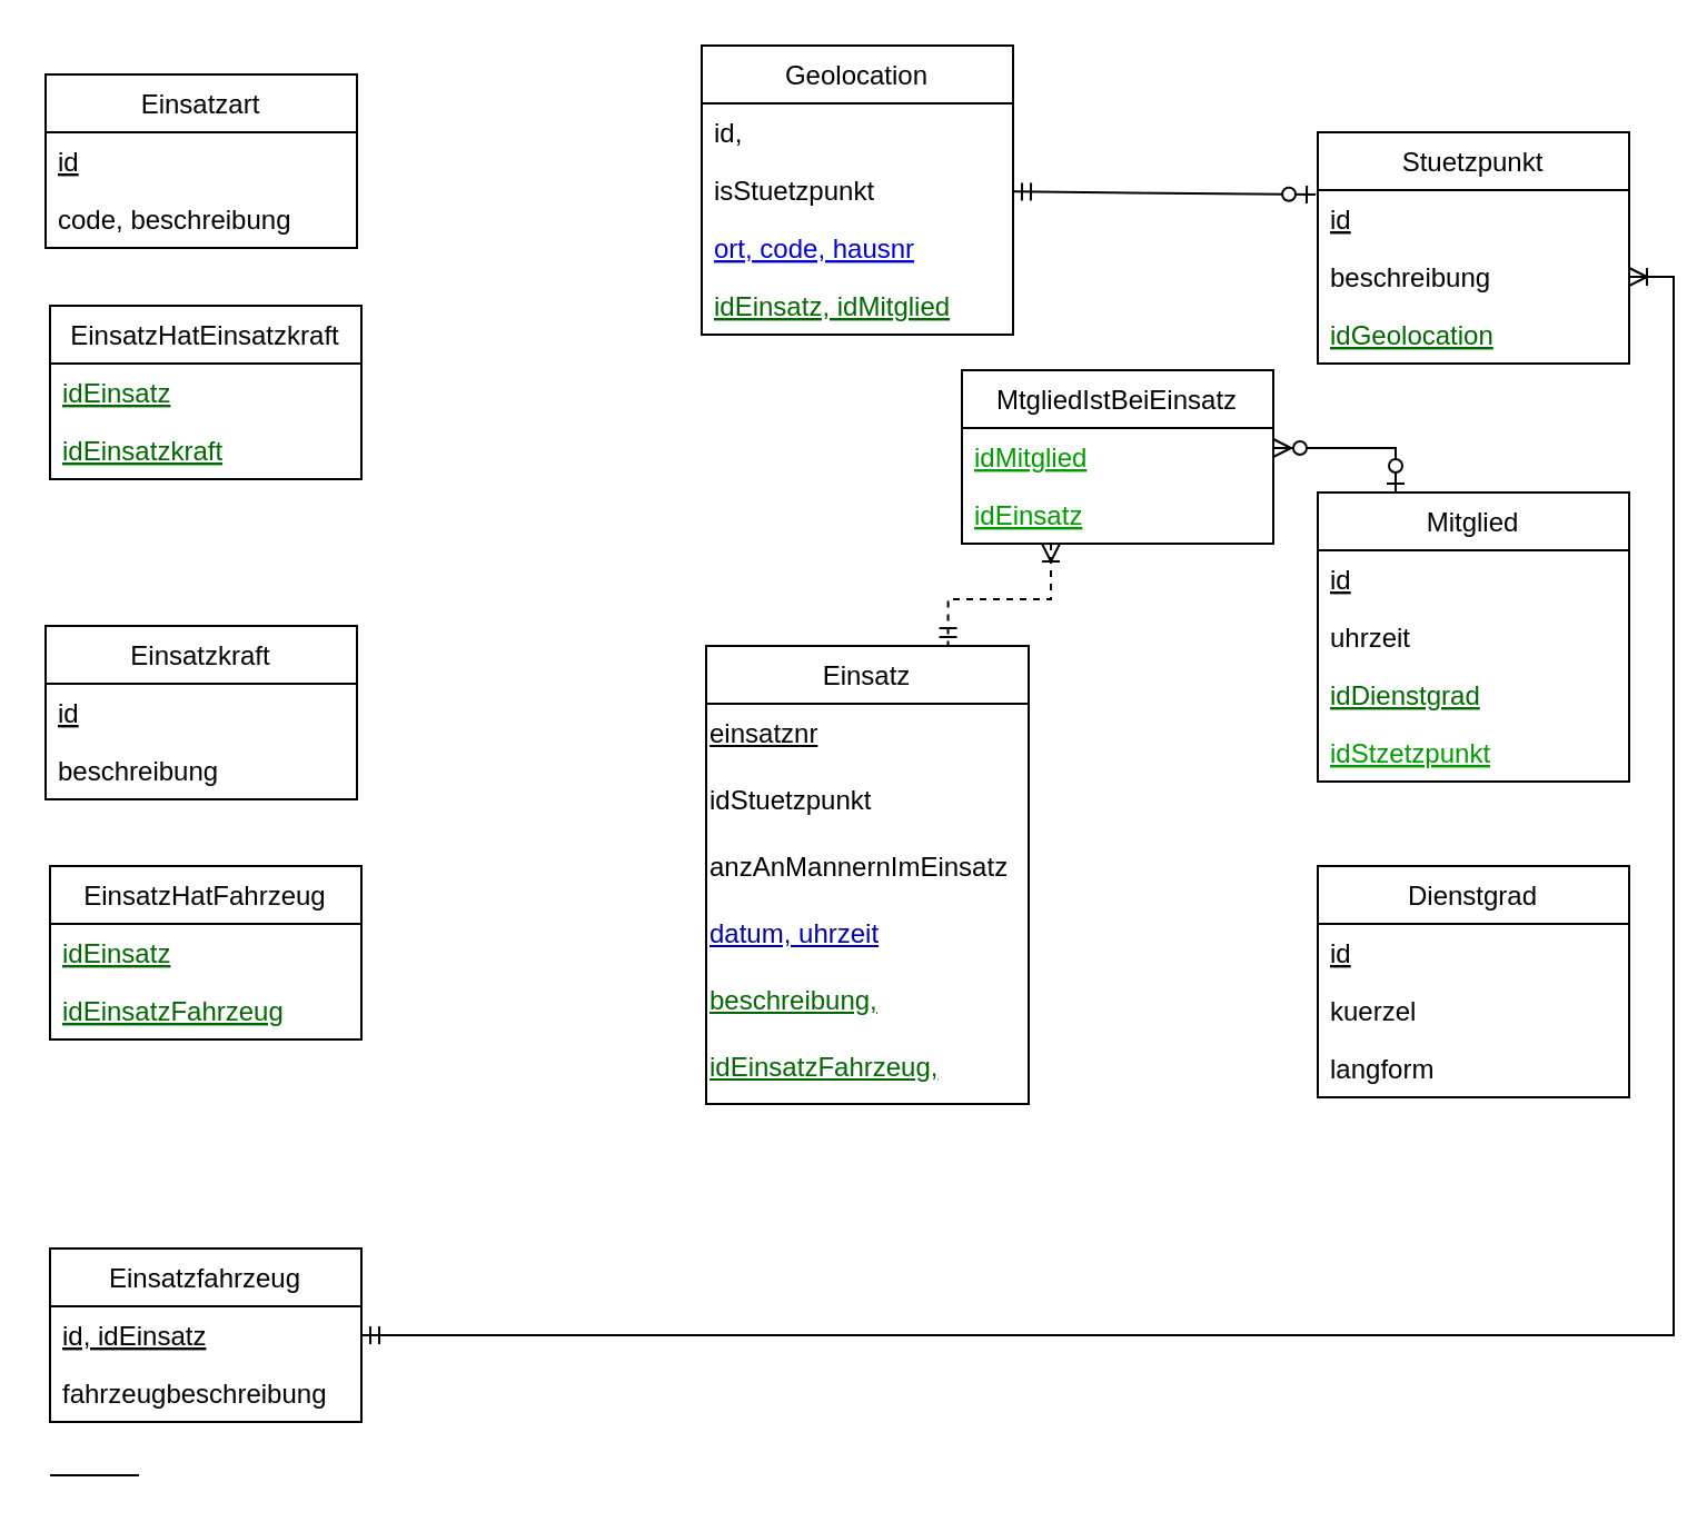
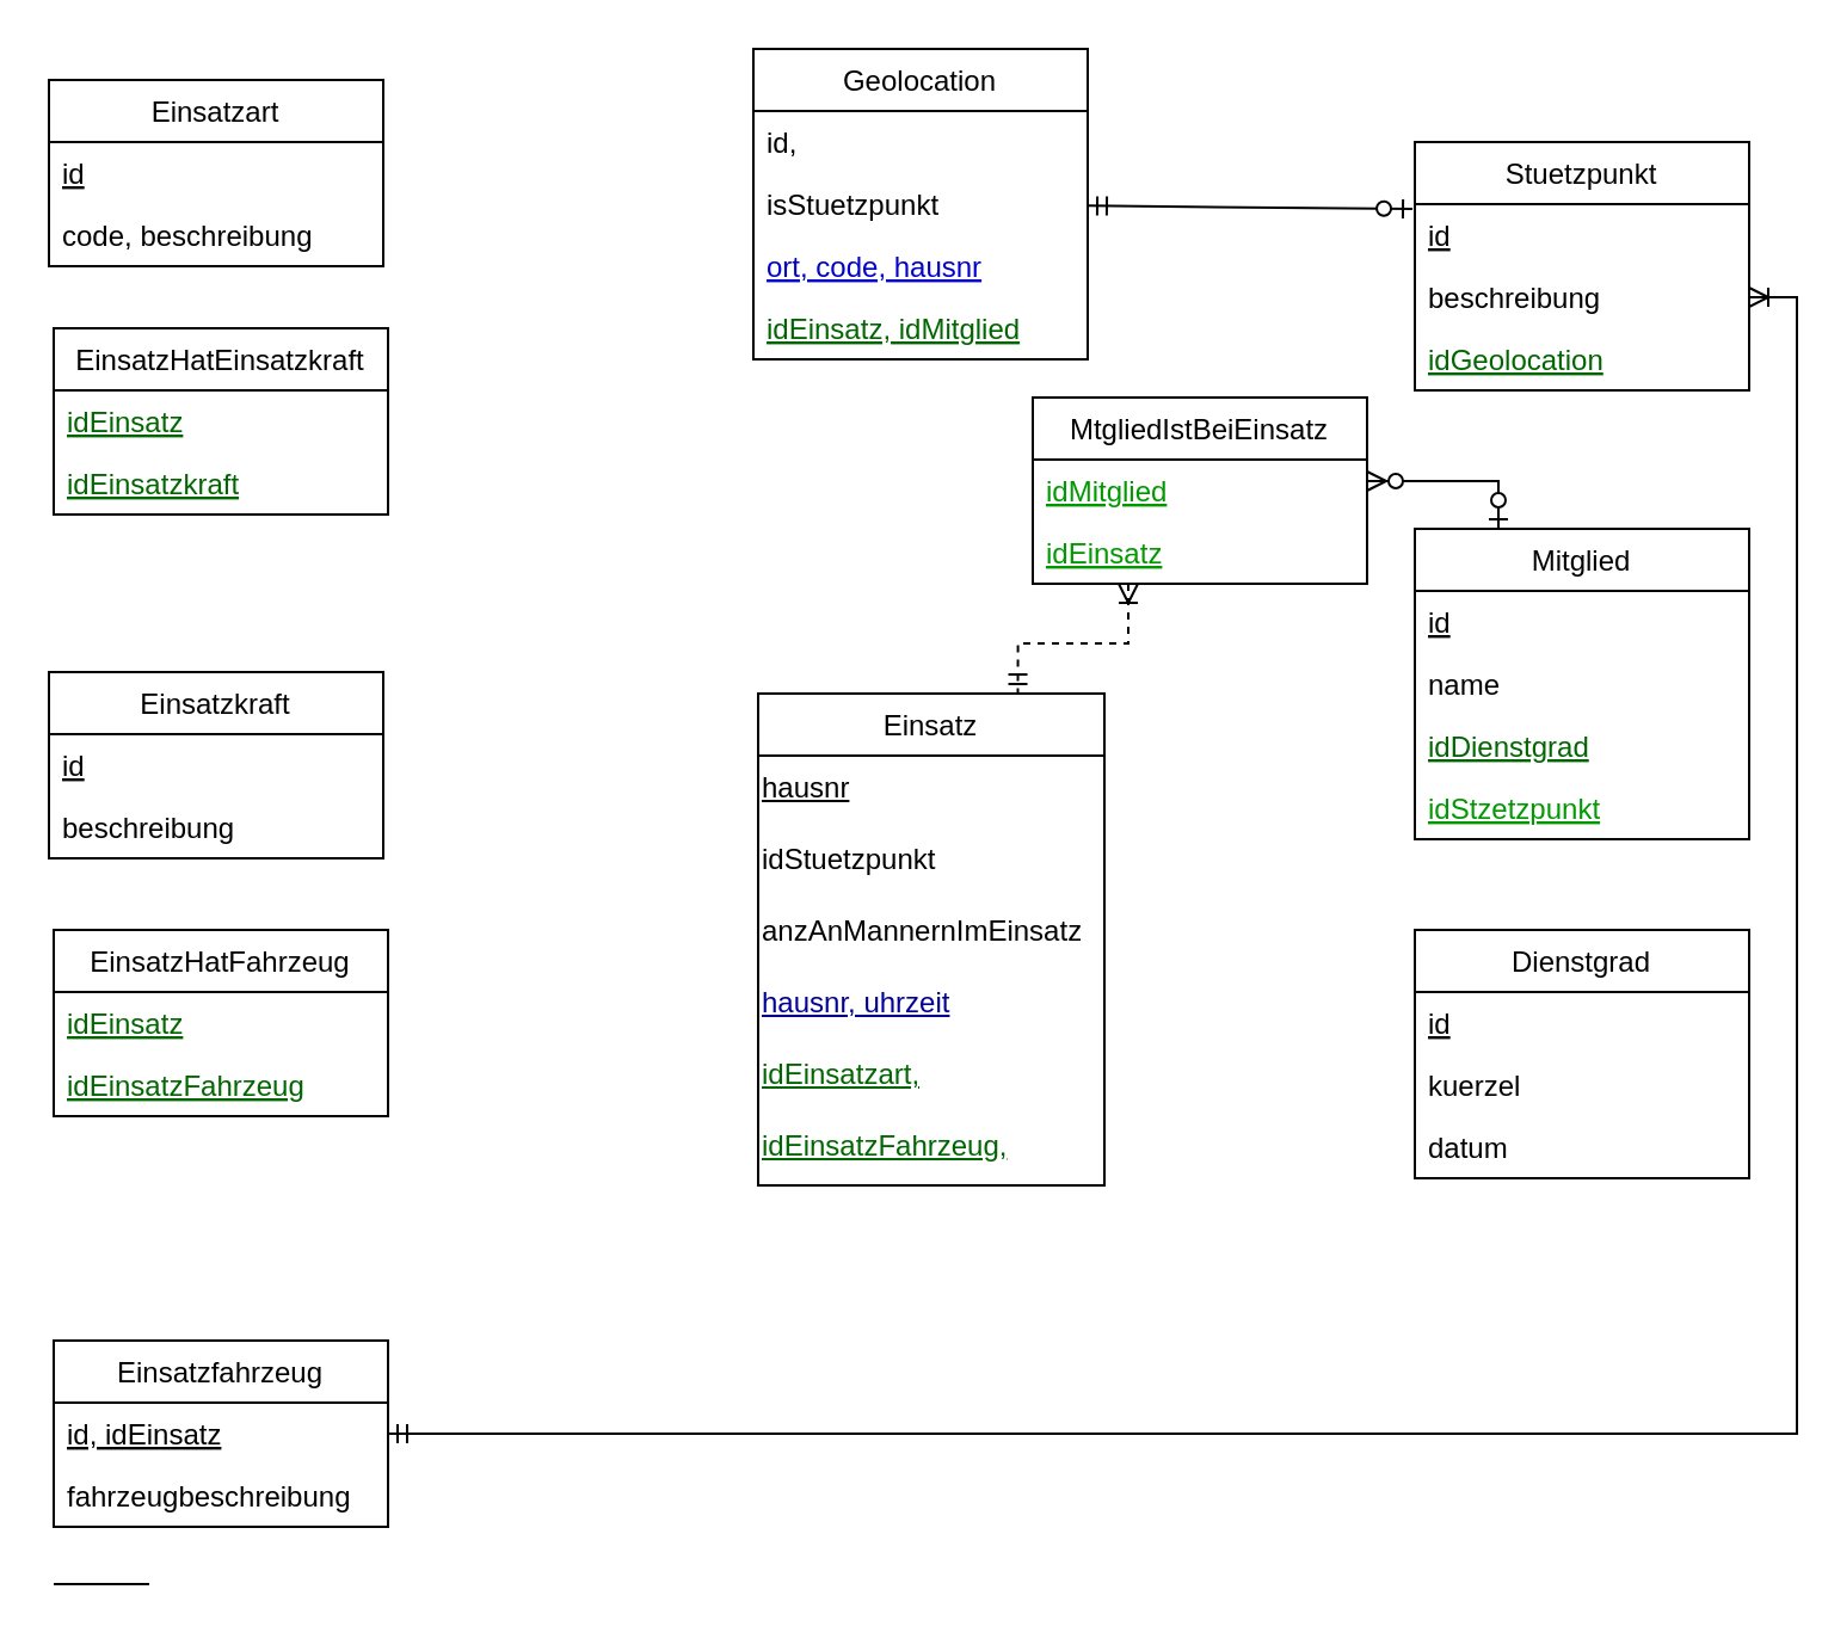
  <mxCell id="0" />
  <mxCell id="1" parent="0" />
  <mxCell id="2" value="Einsatzfahrzeug" parent="1" style="swimlane;fontStyle=0;childLayout=stackLayout;horizontal=1;startSize=26;fillColor=none;horizontalStack=0;resizeParent=1;resizeParentMax=0;resizeLast=0;collapsible=1;marginBottom=0;" vertex="1"><mxGeometry as="geometry" y="561" x="22" height="78" width="140" /></mxCell>
  <mxCell id="3" value="id, idEinsatz" parent="2" style="text;strokeColor=none;fillColor=none;align=left;verticalAlign=top;spacingLeft=4;spacingRight=4;overflow=hidden;rotatable=0;points=[[0,0.5],[1,0.5]];portConstraint=eastwest;fontStyle=4" vertex="1"><mxGeometry as="geometry" y="26" height="26" width="140" /></mxCell>
  <mxCell id="4" value="fahrzeugbeschreibung" parent="2" style="text;strokeColor=none;fillColor=none;align=left;verticalAlign=top;spacingLeft=4;spacingRight=4;overflow=hidden;rotatable=0;points=[[0,0.5],[1,0.5]];portConstraint=eastwest;" vertex="1"><mxGeometry as="geometry" y="52" height="26" width="140" /></mxCell>
  <mxCell id="5" value="Stuetzpunkt" parent="1" style="swimlane;fontStyle=0;childLayout=stackLayout;horizontal=1;startSize=26;fillColor=none;horizontalStack=0;resizeParent=1;resizeParentMax=0;resizeLast=0;collapsible=1;marginBottom=0;" vertex="1"><mxGeometry as="geometry" y="59" x="592" height="104" width="140" /></mxCell>
  <mxCell id="6" value="id" parent="5" style="text;strokeColor=none;fillColor=none;align=left;verticalAlign=top;spacingLeft=4;spacingRight=4;overflow=hidden;rotatable=0;points=[[0,0.5],[1,0.5]];portConstraint=eastwest;fontStyle=4" vertex="1"><mxGeometry as="geometry" y="26" height="26" width="140" /></mxCell>
  <mxCell id="7" value="beschreibung" parent="5" style="text;strokeColor=none;fillColor=none;align=left;verticalAlign=top;spacingLeft=4;spacingRight=4;overflow=hidden;rotatable=0;points=[[0,0.5],[1,0.5]];portConstraint=eastwest;" vertex="1"><mxGeometry as="geometry" y="52" height="26" width="140" /></mxCell>
  <mxCell id="8" value="idGeolocation" parent="5" style="text;strokeColor=none;fillColor=none;align=left;verticalAlign=top;spacingLeft=4;spacingRight=4;overflow=hidden;rotatable=0;points=[[0,0.5],[1,0.5]];portConstraint=eastwest;fontColor=#006600;fontStyle=4" vertex="1"><mxGeometry as="geometry" y="78" height="26" width="140" /></mxCell>
  <mxCell id="9" value="Einsatz" parent="1" style="swimlane;fontStyle=0;childLayout=stackLayout;horizontal=1;startSize=26;fillColor=none;horizontalStack=0;resizeParent=1;resizeParentMax=0;resizeLast=0;collapsible=1;marginBottom=0;" vertex="1"><mxGeometry as="geometry" y="290" x="317" height="206" width="145" /></mxCell>
- <mxCell id="10" value="&lt;u&gt;einsatznr&lt;/u&gt;" parent="9" style="text;html=1;" vertex="1"><mxGeometry as="geometry" y="26" height="30" width="145" /></mxCell>
+ <mxCell id="10" value="&lt;u&gt;hausnr&lt;/u&gt;" parent="9" style="text;html=1;" vertex="1"><mxGeometry as="geometry" y="26" height="30" width="145" /></mxCell>
  <mxCell id="11" value="idStuetzpunkt" parent="9" style="text;html=1;" vertex="1"><mxGeometry as="geometry" y="56" height="30" width="145" /></mxCell>
  <mxCell id="12" value="anzAnMannernImEinsatz" parent="9" style="text;html=1;" vertex="1"><mxGeometry as="geometry" y="86" height="30" width="145" /></mxCell>
- <mxCell id="13" value="&lt;font color=&quot;#000099&quot;&gt;&lt;u&gt;datum, uhrzeit&lt;/u&gt;&lt;/font&gt;" parent="9" style="text;html=1;" vertex="1"><mxGeometry as="geometry" y="116" height="30" width="145" /></mxCell>
- <mxCell id="14" value="&lt;font color=&quot;#006600&quot;&gt;&lt;u&gt;beschreibung,&lt;/u&gt;&lt;/font&gt;" parent="9" style="text;html=1;" vertex="1"><mxGeometry as="geometry" y="146" height="30" width="145" /></mxCell>
+ <mxCell id="13" value="&lt;font color=&quot;#000099&quot;&gt;&lt;u&gt;hausnr, uhrzeit&lt;/u&gt;&lt;/font&gt;" parent="9" style="text;html=1;" vertex="1"><mxGeometry as="geometry" y="116" height="30" width="145" /></mxCell>
+ <mxCell id="14" value="&lt;font color=&quot;#006600&quot;&gt;&lt;u&gt;idEinsatzart,&lt;/u&gt;&lt;/font&gt;" parent="9" style="text;html=1;" vertex="1"><mxGeometry as="geometry" y="146" height="30" width="145" /></mxCell>
  <mxCell id="15" value="&lt;font color=&quot;#006600&quot;&gt;&lt;u&gt;idEinsatzFahrzeug,&lt;/u&gt;&lt;/font&gt;" parent="9" style="text;html=1;" vertex="1"><mxGeometry as="geometry" y="176" height="30" width="145" /></mxCell>
  <mxCell id="16" parent="1" edge="1" target="6" source="17" style="rounded=0;orthogonalLoop=1;jettySize=auto;html=1;entryX=-0.007;entryY=0.077;entryDx=0;entryDy=0;entryPerimeter=0;startArrow=ERmandOne;startFill=0;endArrow=ERzeroToOne;endFill=1;"><mxGeometry as="geometry" relative="1" /></mxCell>
  <mxCell id="17" value="Geolocation" parent="1" style="swimlane;fontStyle=0;childLayout=stackLayout;horizontal=1;startSize=26;fillColor=none;horizontalStack=0;resizeParent=1;resizeParentMax=0;resizeLast=0;collapsible=1;marginBottom=0;" vertex="1"><mxGeometry as="geometry" y="20" x="315" height="130" width="140" /></mxCell>
  <mxCell id="18" value="id,&#10;" parent="17" style="text;strokeColor=none;fillColor=none;align=left;verticalAlign=top;spacingLeft=4;spacingRight=4;overflow=hidden;rotatable=0;points=[[0,0.5],[1,0.5]];portConstraint=eastwest;fontStyle=0" vertex="1"><mxGeometry as="geometry" y="26" height="26" width="140" /></mxCell>
  <mxCell id="19" value=" isStuetzpunkt" parent="17" style="text;strokeColor=none;fillColor=none;align=left;verticalAlign=top;spacingLeft=4;spacingRight=4;overflow=hidden;rotatable=0;points=[[0,0.5],[1,0.5]];portConstraint=eastwest;fontStyle=0" vertex="1"><mxGeometry as="geometry" y="52" height="26" width="140" /></mxCell>
  <mxCell id="20" value="ort, code, hausnr" parent="17" style="text;strokeColor=none;fillColor=none;align=left;verticalAlign=top;spacingLeft=4;spacingRight=4;overflow=hidden;rotatable=0;points=[[0,0.5],[1,0.5]];portConstraint=eastwest;fontColor=#0000CC;fontStyle=4" vertex="1"><mxGeometry as="geometry" y="78" height="26" width="140" /></mxCell>
  <mxCell id="21" value="idEinsatz, idMitglied" parent="17" style="text;strokeColor=none;fillColor=none;align=left;verticalAlign=top;spacingLeft=4;spacingRight=4;overflow=hidden;rotatable=0;points=[[0,0.5],[1,0.5]];portConstraint=eastwest;fontColor=#006600;fontStyle=4" vertex="1"><mxGeometry as="geometry" y="104" height="26" width="140" /></mxCell>
  <mxCell id="22" value="Einsatzkraft" parent="1" style="swimlane;fontStyle=0;childLayout=stackLayout;horizontal=1;startSize=26;fillColor=none;horizontalStack=0;resizeParent=1;resizeParentMax=0;resizeLast=0;collapsible=1;marginBottom=0;" vertex="1"><mxGeometry as="geometry" y="281" x="20" height="78" width="140" /></mxCell>
  <mxCell id="23" value="id" parent="22" style="text;strokeColor=none;fillColor=none;align=left;verticalAlign=top;spacingLeft=4;spacingRight=4;overflow=hidden;rotatable=0;points=[[0,0.5],[1,0.5]];portConstraint=eastwest;fontStyle=4" vertex="1"><mxGeometry as="geometry" y="26" height="26" width="140" /></mxCell>
  <mxCell id="24" value="beschreibung" parent="22" style="text;strokeColor=none;fillColor=none;align=left;verticalAlign=top;spacingLeft=4;spacingRight=4;overflow=hidden;rotatable=0;points=[[0,0.5],[1,0.5]];portConstraint=eastwest;" vertex="1"><mxGeometry as="geometry" y="52" height="26" width="140" /></mxCell>
  <mxCell id="25" value="Einsatzart" parent="1" style="swimlane;fontStyle=0;childLayout=stackLayout;horizontal=1;startSize=26;fillColor=none;horizontalStack=0;resizeParent=1;resizeParentMax=0;resizeLast=0;collapsible=1;marginBottom=0;" vertex="1"><mxGeometry as="geometry" y="33" x="20" height="78" width="140" /></mxCell>
  <mxCell id="26" value="id" parent="25" style="text;strokeColor=none;fillColor=none;align=left;verticalAlign=top;spacingLeft=4;spacingRight=4;overflow=hidden;rotatable=0;points=[[0,0.5],[1,0.5]];portConstraint=eastwest;fontStyle=4" vertex="1"><mxGeometry as="geometry" y="26" height="26" width="140" /></mxCell>
  <mxCell id="27" value="code, beschreibung" parent="25" style="text;strokeColor=none;fillColor=none;align=left;verticalAlign=top;spacingLeft=4;spacingRight=4;overflow=hidden;rotatable=0;points=[[0,0.5],[1,0.5]];portConstraint=eastwest;" vertex="1"><mxGeometry as="geometry" y="52" height="26" width="140" /></mxCell>
  <mxCell id="28" value="Mitglied" parent="1" style="swimlane;fontStyle=0;childLayout=stackLayout;horizontal=1;startSize=26;fillColor=none;horizontalStack=0;resizeParent=1;resizeParentMax=0;resizeLast=0;collapsible=1;marginBottom=0;" vertex="1"><mxGeometry as="geometry" y="221" x="592" height="130" width="140" /></mxCell>
  <mxCell id="29" value="id" parent="28" style="text;strokeColor=none;fillColor=none;align=left;verticalAlign=top;spacingLeft=4;spacingRight=4;overflow=hidden;rotatable=0;points=[[0,0.5],[1,0.5]];portConstraint=eastwest;fontStyle=4" vertex="1"><mxGeometry as="geometry" y="26" height="26" width="140" /></mxCell>
- <mxCell id="30" value="uhrzeit" parent="28" style="text;strokeColor=none;fillColor=none;align=left;verticalAlign=top;spacingLeft=4;spacingRight=4;overflow=hidden;rotatable=0;points=[[0,0.5],[1,0.5]];portConstraint=eastwest;" vertex="1"><mxGeometry as="geometry" y="52" height="26" width="140" /></mxCell>
+ <mxCell id="30" value="name" parent="28" style="text;strokeColor=none;fillColor=none;align=left;verticalAlign=top;spacingLeft=4;spacingRight=4;overflow=hidden;rotatable=0;points=[[0,0.5],[1,0.5]];portConstraint=eastwest;" vertex="1"><mxGeometry as="geometry" y="52" height="26" width="140" /></mxCell>
  <mxCell id="31" value="idDienstgrad" parent="28" style="text;strokeColor=none;fillColor=none;align=left;verticalAlign=top;spacingLeft=4;spacingRight=4;overflow=hidden;rotatable=0;points=[[0,0.5],[1,0.5]];portConstraint=eastwest;fontColor=#006600;fontStyle=4" vertex="1"><mxGeometry as="geometry" y="78" height="26" width="140" /></mxCell>
  <mxCell id="32" value="idStzetzpunkt" parent="28" style="text;strokeColor=none;fillColor=none;align=left;verticalAlign=top;spacingLeft=4;spacingRight=4;overflow=hidden;rotatable=0;points=[[0,0.5],[1,0.5]];portConstraint=eastwest;fontStyle=4;fontColor=#009900;" vertex="1"><mxGeometry as="geometry" y="104" height="26" width="140" /></mxCell>
  <mxCell id="33" value="Dienstgrad" parent="1" style="swimlane;fontStyle=0;childLayout=stackLayout;horizontal=1;startSize=26;fillColor=none;horizontalStack=0;resizeParent=1;resizeParentMax=0;resizeLast=0;collapsible=1;marginBottom=0;" vertex="1"><mxGeometry as="geometry" y="389" x="592" height="104" width="140" /></mxCell>
  <mxCell id="34" value="id" parent="33" style="text;strokeColor=none;fillColor=none;align=left;verticalAlign=top;spacingLeft=4;spacingRight=4;overflow=hidden;rotatable=0;points=[[0,0.5],[1,0.5]];portConstraint=eastwest;fontStyle=4" vertex="1"><mxGeometry as="geometry" y="26" height="26" width="140" /></mxCell>
  <mxCell id="35" value="kuerzel" parent="33" style="text;strokeColor=none;fillColor=none;align=left;verticalAlign=top;spacingLeft=4;spacingRight=4;overflow=hidden;rotatable=0;points=[[0,0.5],[1,0.5]];portConstraint=eastwest;fontColor=#000000;fontStyle=0" vertex="1"><mxGeometry as="geometry" y="52" height="26" width="140" /></mxCell>
- <mxCell id="36" value="langform" parent="33" style="text;strokeColor=none;fillColor=none;align=left;verticalAlign=top;spacingLeft=4;spacingRight=4;overflow=hidden;rotatable=0;points=[[0,0.5],[1,0.5]];portConstraint=eastwest;fontStyle=0" vertex="1"><mxGeometry as="geometry" y="78" height="26" width="140" /></mxCell>
+ <mxCell id="36" value="datum" parent="33" style="text;strokeColor=none;fillColor=none;align=left;verticalAlign=top;spacingLeft=4;spacingRight=4;overflow=hidden;rotatable=0;points=[[0,0.5],[1,0.5]];portConstraint=eastwest;fontStyle=0" vertex="1"><mxGeometry as="geometry" y="78" height="26" width="140" /></mxCell>
  <mxCell id="37" value="EinsatzHatFahrzeug" parent="1" style="swimlane;fontStyle=0;childLayout=stackLayout;horizontal=1;startSize=26;fillColor=none;horizontalStack=0;resizeParent=1;resizeParentMax=0;resizeLast=0;collapsible=1;marginBottom=0;align=center;" vertex="1"><mxGeometry as="geometry" y="389" x="22" height="78" width="140" /></mxCell>
  <mxCell id="38" value="idEinsatz&#10;" parent="37" style="text;strokeColor=none;fillColor=none;align=left;verticalAlign=top;spacingLeft=4;spacingRight=4;overflow=hidden;rotatable=0;points=[[0,0.5],[1,0.5]];portConstraint=eastwest;fontStyle=4;labelBackgroundColor=none;fontColor=#006600;" vertex="1"><mxGeometry as="geometry" y="26" height="26" width="140" /></mxCell>
  <mxCell id="39" value="idEinsatzFahrzeug" parent="37" style="text;strokeColor=none;fillColor=none;align=left;verticalAlign=top;spacingLeft=4;spacingRight=4;overflow=hidden;rotatable=0;points=[[0,0.5],[1,0.5]];portConstraint=eastwest;fontStyle=4;fontColor=#006600;" vertex="1"><mxGeometry as="geometry" y="52" height="26" width="140" /></mxCell>
  <mxCell id="40" value="EinsatzHatEinsatzkraft" parent="1" style="swimlane;fontStyle=0;childLayout=stackLayout;horizontal=1;startSize=26;fillColor=none;horizontalStack=0;resizeParent=1;resizeParentMax=0;resizeLast=0;collapsible=1;marginBottom=0;labelBackgroundColor=none;strokeColor=#000000;align=center;html=0;" vertex="1"><mxGeometry as="geometry" y="137" x="22" height="78" width="140" /></mxCell>
  <mxCell id="41" value="idEinsatz" parent="40" style="text;strokeColor=none;fillColor=none;align=left;verticalAlign=top;spacingLeft=4;spacingRight=4;overflow=hidden;rotatable=0;points=[[0,0.5],[1,0.5]];portConstraint=eastwest;fontColor=#006600;fontStyle=4" vertex="1"><mxGeometry as="geometry" y="26" height="26" width="140" /></mxCell>
  <mxCell id="42" value="idEinsatzkraft" parent="40" style="text;align=left;verticalAlign=top;spacingLeft=4;spacingRight=4;overflow=hidden;rotatable=0;points=[[0,0.5],[1,0.5]];portConstraint=eastwest;fontStyle=4;fontColor=#006600;" vertex="1"><mxGeometry as="geometry" y="52" height="26" width="140" /></mxCell>
  <mxCell id="43" parent="1" edge="1" target="7" source="3" style="edgeStyle=orthogonalEdgeStyle;rounded=0;orthogonalLoop=1;jettySize=auto;html=1;exitX=1;exitY=0.5;exitDx=0;exitDy=0;entryX=1;entryY=0.5;entryDx=0;entryDy=0;startArrow=ERmandOne;startFill=0;endArrow=ERoneToMany;endFill=0;"><mxGeometry as="geometry" relative="1" /></mxCell>
  <mxCell id="44" parent="1" edge="1" target="28" style="edgeStyle=orthogonalEdgeStyle;rounded=0;orthogonalLoop=1;jettySize=auto;html=1;entryX=0.25;entryY=0;entryDx=0;entryDy=0;startArrow=ERzeroToMany;startFill=1;endArrow=ERzeroToOne;endFill=1;"><mxGeometry as="geometry" relative="1"><mxPoint as="sourcePoint" y="201" x="572" /><Array as="points"><mxPoint y="201" x="627" /></Array></mxGeometry></mxCell>
  <mxCell id="45" parent="1" edge="1" target="9" source="46" style="edgeStyle=orthogonalEdgeStyle;rounded=0;orthogonalLoop=1;jettySize=auto;html=1;entryX=0.75;entryY=0;entryDx=0;entryDy=0;startArrow=ERoneToMany;startFill=0;endArrow=ERmandOne;endFill=0;dashed=1;"><mxGeometry as="geometry" relative="1"><Array as="points"><mxPoint y="269" x="472" /><mxPoint y="269" x="426" /></Array></mxGeometry></mxCell>
  <mxCell id="46" value="MtgliedIstBeiEinsatz" parent="1" style="swimlane;fontStyle=0;childLayout=stackLayout;horizontal=1;startSize=26;fillColor=none;horizontalStack=0;resizeParent=1;resizeParentMax=0;resizeLast=0;collapsible=1;marginBottom=0;fontColor=#000000;" vertex="1"><mxGeometry as="geometry" y="166" x="432" height="78" width="140" /></mxCell>
  <mxCell id="47" value="idMitglied&#10;" parent="46" style="text;align=left;verticalAlign=top;spacingLeft=4;spacingRight=4;overflow=hidden;rotatable=0;points=[[0,0.5],[1,0.5]];portConstraint=eastwest;fontStyle=4;fontColor=#009900;" vertex="1"><mxGeometry as="geometry" y="26" height="26" width="140" /></mxCell>
  <mxCell id="48" value="idEinsatz" parent="46" style="text;strokeColor=none;fillColor=none;align=left;verticalAlign=top;spacingLeft=4;spacingRight=4;overflow=hidden;rotatable=0;points=[[0,0.5],[1,0.5]];portConstraint=eastwest;fontStyle=4;fontColor=#009900;" vertex="1"><mxGeometry as="geometry" y="52" height="26" width="140" /></mxCell>
  <mxCell id="49" value="" parent="1" style="line;strokeWidth=1;fillColor=none;align=left;verticalAlign=middle;spacingTop=-1;spacingLeft=3;spacingRight=3;rotatable=0;labelPosition=right;points=[];portConstraint=eastwest;fontColor=#009900;" vertex="1"><mxGeometry as="geometry" y="659" x="22" height="8" width="40" /></mxCell>
